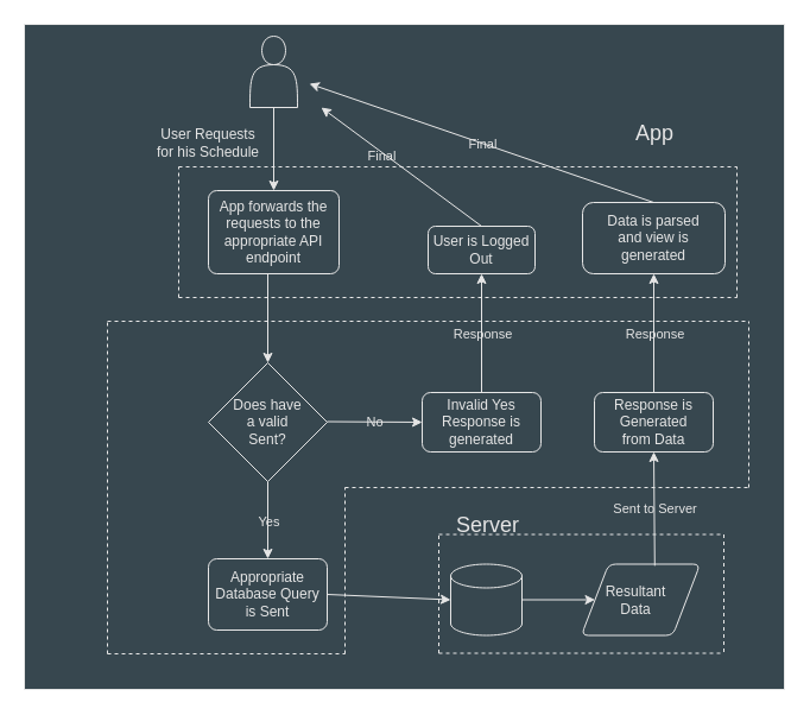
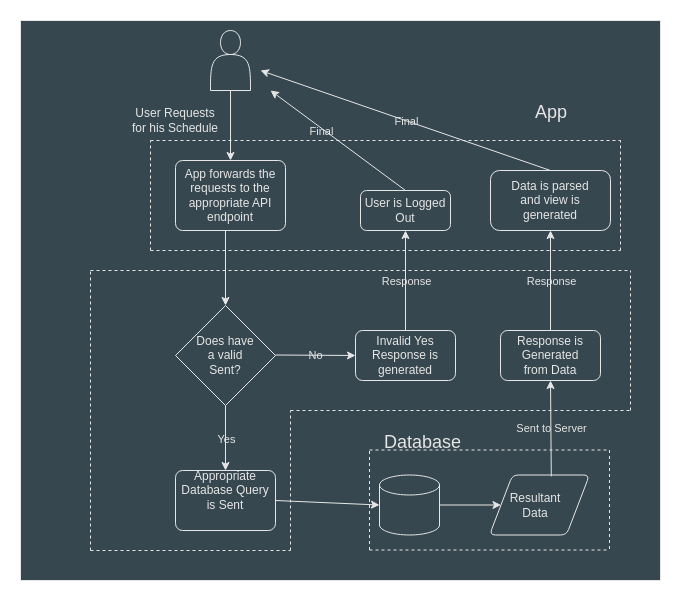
  <mxCell id="0" />
  <mxCell id="1" parent="0" />
  <mxCell id="2" value="" style="rounded=0;whiteSpace=wrap;html=1;strokeWidth=1;fontSize=18;fontColor=#E6E6E6;fillColor=#37474f;strokeColor=#E6E6E6;" vertex="1" parent="1"><mxGeometry x="20" y="20" width="640" height="560" as="geometry" /></mxCell>
  <mxCell id="3" value="" style="shape=actor;whiteSpace=wrap;html=1;fillColor=none;strokeColor=#E6E6E6;fontColor=#E6E6E6;" vertex="1" parent="1"><mxGeometry x="210" y="30" width="40" height="60" as="geometry" /></mxCell>
  <mxCell id="4" value="" style="endArrow=classic;html=1;rounded=0;exitX=0.5;exitY=1;exitDx=0;exitDy=0;fontColor=#E6E6E6;strokeColor=#E6E6E6;" edge="1" parent="1" source="3"><mxGeometry width="50" height="50" relative="1" as="geometry"><mxPoint x="450" y="260" as="sourcePoint" /><mxPoint x="230" y="160" as="targetPoint" /></mxGeometry></mxCell>
  <mxCell id="5" value="User Requests for his Schedule" style="text;html=1;strokeColor=none;fillColor=none;align=center;verticalAlign=middle;whiteSpace=wrap;rounded=0;fontColor=#E6E6E6;" vertex="1" parent="1"><mxGeometry x="130" y="90" width="90" height="60" as="geometry" /></mxCell>
  <mxCell id="6" value="" style="strokeWidth=1;html=1;shape=mxgraph.flowchart.decision;whiteSpace=wrap;fillColor=none;fontColor=#E6E6E6;strokeColor=#E6E6E6;" vertex="1" parent="1"><mxGeometry x="175" y="305" width="100" height="100" as="geometry" /></mxCell>
  <mxCell id="7" value="Does have a valid Sent?" style="text;html=1;strokeColor=none;fillColor=none;align=center;verticalAlign=middle;whiteSpace=wrap;rounded=0;fontColor=#E6E6E6;" vertex="1" parent="1"><mxGeometry x="195" y="340" width="60" height="30" as="geometry" /></mxCell>
  <mxCell id="8" value="" style="endArrow=classic;html=1;rounded=0;entryX=0;entryY=0.5;entryDx=0;entryDy=0;fontColor=#E6E6E6;strokeColor=#E6E6E6;" edge="1" parent="1" target="10"><mxGeometry relative="1" as="geometry"><mxPoint x="275" y="354.5" as="sourcePoint" /><mxPoint x="375" y="354.5" as="targetPoint" /></mxGeometry></mxCell>
  <mxCell id="9" value="No" style="edgeLabel;resizable=0;html=1;align=center;verticalAlign=middle;strokeWidth=1;labelBackgroundColor=none;fontColor=#E6E6E6;" connectable="0" vertex="1" parent="8"><mxGeometry relative="1" as="geometry" /></mxCell>
  <mxCell id="10" value="" style="rounded=1;whiteSpace=wrap;html=1;absoluteArcSize=1;arcSize=14;strokeWidth=1;fillColor=none;fontColor=#E6E6E6;strokeColor=#E6E6E6;" vertex="1" parent="1"><mxGeometry x="355" y="330" width="100" height="50" as="geometry" /></mxCell>
  <mxCell id="11" value="" style="rounded=1;whiteSpace=wrap;html=1;absoluteArcSize=1;arcSize=14;strokeWidth=1;fillColor=none;fontColor=#E6E6E6;strokeColor=#E6E6E6;" vertex="1" parent="1"><mxGeometry x="175" y="160" width="110" height="70" as="geometry" /></mxCell>
  <mxCell id="12" value="App forwards the requests to the appropriate API endpoint" style="text;html=1;strokeColor=none;fillColor=none;align=center;verticalAlign=middle;whiteSpace=wrap;rounded=0;strokeWidth=1;fontColor=#E6E6E6;" vertex="1" parent="1"><mxGeometry x="170" y="180" width="120" height="30" as="geometry" /></mxCell>
  <mxCell id="13" value="" style="endArrow=classic;html=1;rounded=0;fontColor=#E6E6E6;strokeColor=#E6E6E6;" edge="1" parent="1" target="6"><mxGeometry width="50" height="50" relative="1" as="geometry"><mxPoint x="225" y="230" as="sourcePoint" /><mxPoint x="275" y="180" as="targetPoint" /></mxGeometry></mxCell>
  <mxCell id="14" value="Invalid Yes Response is generated" style="text;html=1;strokeColor=none;fillColor=none;align=center;verticalAlign=middle;whiteSpace=wrap;rounded=0;strokeWidth=1;fontColor=#E6E6E6;" vertex="1" parent="1"><mxGeometry x="360" y="340" width="90" height="30" as="geometry" /></mxCell>
  <mxCell id="15" value="" style="endArrow=classic;html=1;rounded=0;exitX=0.5;exitY=0;exitDx=0;exitDy=0;entryX=0.5;entryY=1;entryDx=0;entryDy=0;fontColor=#E6E6E6;strokeColor=#E6E6E6;" edge="1" parent="1" source="10" target="32"><mxGeometry relative="1" as="geometry"><mxPoint x="400" y="330" as="sourcePoint" /><mxPoint x="405" y="265" as="targetPoint" /></mxGeometry></mxCell>
  <mxCell id="16" value="Response" style="edgeLabel;resizable=0;html=1;align=center;verticalAlign=middle;strokeWidth=1;labelBackgroundColor=none;fontColor=#E6E6E6;" connectable="0" vertex="1" parent="15"><mxGeometry relative="1" as="geometry" /></mxCell>
  <mxCell id="17" value="" style="endArrow=classic;html=1;rounded=0;exitX=0.5;exitY=1;exitDx=0;exitDy=0;exitPerimeter=0;entryX=0.5;entryY=0;entryDx=0;entryDy=0;fontColor=#E6E6E6;strokeColor=#E6E6E6;" edge="1" parent="1" source="6" target="19"><mxGeometry relative="1" as="geometry"><mxPoint x="230" y="405" as="sourcePoint" /><mxPoint x="225" y="480" as="targetPoint" /></mxGeometry></mxCell>
  <mxCell id="18" value="Yes" style="edgeLabel;resizable=0;html=1;align=center;verticalAlign=middle;strokeWidth=1;labelBackgroundColor=none;fontColor=#E6E6E6;labelBorderColor=none;" connectable="0" vertex="1" parent="17"><mxGeometry relative="1" as="geometry" /></mxCell>
  <mxCell id="19" value="" style="rounded=1;whiteSpace=wrap;html=1;absoluteArcSize=1;arcSize=14;strokeWidth=1;fillColor=none;fontColor=#E6E6E6;strokeColor=#E6E6E6;" vertex="1" parent="1"><mxGeometry x="175" y="470" width="100" height="60" as="geometry" /></mxCell>
- <mxCell id="20" value="Appropriate Database Query is Sent" style="text;html=1;strokeColor=none;fillColor=none;align=center;verticalAlign=middle;whiteSpace=wrap;rounded=0;strokeWidth=1;fontColor=#E6E6E6;" vertex="1" parent="1"><mxGeometry x="180" y="485" width="90" height="30" as="geometry" /></mxCell>
+ <mxCell id="20" value="Appropriate Database Query is Sent" style="text;html=1;strokeColor=none;fillColor=none;align=center;verticalAlign=middle;whiteSpace=wrap;rounded=0;strokeWidth=1;fontColor=#E6E6E6;" vertex="1" parent="1"><mxGeometry x="180" y="475" width="90" height="30" as="geometry" /></mxCell>
  <mxCell id="21" value="" style="endArrow=classic;html=1;rounded=0;exitX=1;exitY=0.5;exitDx=0;exitDy=0;entryX=0;entryY=0.5;entryDx=0;entryDy=0;entryPerimeter=0;fontColor=#E6E6E6;strokeColor=#E6E6E6;" edge="1" parent="1" source="19" target="22"><mxGeometry width="50" height="50" relative="1" as="geometry"><mxPoint x="275" y="500" as="sourcePoint" /><mxPoint x="430" y="500" as="targetPoint" /></mxGeometry></mxCell>
  <mxCell id="22" value="" style="strokeWidth=1;html=1;shape=mxgraph.flowchart.database;whiteSpace=wrap;fillColor=none;fontColor=#E6E6E6;strokeColor=#E6E6E6;" vertex="1" parent="1"><mxGeometry x="379" y="474.5" width="60" height="60" as="geometry" /></mxCell>
  <mxCell id="23" value="" style="endArrow=classic;html=1;rounded=0;exitX=1;exitY=0.5;exitDx=0;exitDy=0;exitPerimeter=0;entryX=0;entryY=0.5;entryDx=0;entryDy=0;fontColor=#E6E6E6;strokeColor=#E6E6E6;" edge="1" parent="1" source="22" target="24"><mxGeometry width="50" height="50" relative="1" as="geometry"><mxPoint x="499" y="519.5" as="sourcePoint" /><mxPoint x="511" y="489.5" as="targetPoint" /></mxGeometry></mxCell>
  <mxCell id="24" value="" style="shape=parallelogram;html=1;strokeWidth=1;perimeter=parallelogramPerimeter;whiteSpace=wrap;rounded=1;arcSize=12;size=0.23;fillColor=none;fontColor=#E6E6E6;strokeColor=#E6E6E6;" vertex="1" parent="1"><mxGeometry x="489" y="474.5" width="100" height="60" as="geometry" /></mxCell>
  <mxCell id="25" value="Resultant&lt;br&gt;Data" style="text;html=1;strokeColor=none;fillColor=none;align=center;verticalAlign=middle;whiteSpace=wrap;rounded=0;strokeWidth=1;fontColor=#E6E6E6;" vertex="1" parent="1"><mxGeometry x="505" y="489.5" width="60" height="30" as="geometry" /></mxCell>
  <mxCell id="26" value="" style="endArrow=classic;html=1;rounded=0;exitX=0.618;exitY=0.023;exitDx=0;exitDy=0;exitPerimeter=0;entryX=0.5;entryY=1;entryDx=0;entryDy=0;fontColor=#E6E6E6;strokeColor=#E6E6E6;" edge="1" parent="1" source="24" target="28"><mxGeometry relative="1" as="geometry"><mxPoint x="480" y="460" as="sourcePoint" /><mxPoint x="560" y="390" as="targetPoint" /></mxGeometry></mxCell>
  <mxCell id="27" value="Sent to Server" style="edgeLabel;resizable=0;html=1;align=center;verticalAlign=middle;strokeWidth=1;labelBackgroundColor=none;fontColor=#E6E6E6;" connectable="0" vertex="1" parent="26"><mxGeometry relative="1" as="geometry" /></mxCell>
  <mxCell id="28" value="" style="rounded=1;whiteSpace=wrap;html=1;absoluteArcSize=1;arcSize=14;strokeWidth=1;fillColor=none;fontColor=#E6E6E6;strokeColor=#E6E6E6;" vertex="1" parent="1"><mxGeometry x="500" y="330" width="100" height="50" as="geometry" /></mxCell>
  <mxCell id="29" value="Response is Generated from Data" style="text;html=1;strokeColor=none;fillColor=none;align=center;verticalAlign=middle;whiteSpace=wrap;rounded=0;strokeWidth=1;fontColor=#E6E6E6;" vertex="1" parent="1"><mxGeometry x="510" y="340" width="80" height="30" as="geometry" /></mxCell>
  <mxCell id="30" value="" style="endArrow=classic;html=1;rounded=0;exitX=0.5;exitY=0;exitDx=0;exitDy=0;fontColor=#E6E6E6;strokeColor=#E6E6E6;" edge="1" parent="1" source="28" target="34"><mxGeometry relative="1" as="geometry"><mxPoint x="550" y="320" as="sourcePoint" /><mxPoint x="550" y="230" as="targetPoint" /></mxGeometry></mxCell>
  <mxCell id="31" value="Response" style="edgeLabel;resizable=0;html=1;align=center;verticalAlign=middle;strokeWidth=1;labelBackgroundColor=none;fontColor=#E6E6E6;" connectable="0" vertex="1" parent="30"><mxGeometry relative="1" as="geometry" /></mxCell>
  <mxCell id="32" value="" style="rounded=1;whiteSpace=wrap;html=1;strokeWidth=1;fillColor=none;fontColor=#E6E6E6;strokeColor=#E6E6E6;" vertex="1" parent="1"><mxGeometry x="360" y="190" width="90" height="40" as="geometry" /></mxCell>
  <mxCell id="33" value="User is Logged Out" style="text;html=1;strokeColor=none;fillColor=none;align=center;verticalAlign=middle;whiteSpace=wrap;rounded=0;strokeWidth=1;fontColor=#E6E6E6;" vertex="1" parent="1"><mxGeometry x="360" y="195" width="90" height="30" as="geometry" /></mxCell>
  <mxCell id="34" value="" style="rounded=1;whiteSpace=wrap;html=1;strokeWidth=1;fillColor=none;fontColor=#E6E6E6;strokeColor=#E6E6E6;" vertex="1" parent="1"><mxGeometry x="490" y="170" width="120" height="60" as="geometry" /></mxCell>
  <mxCell id="35" value="Data is parsed and view is generated" style="text;html=1;strokeColor=none;fillColor=none;align=center;verticalAlign=middle;whiteSpace=wrap;rounded=0;strokeWidth=1;fontColor=#E6E6E6;" vertex="1" parent="1"><mxGeometry x="500" y="185" width="100" height="30" as="geometry" /></mxCell>
  <mxCell id="36" value="" style="endArrow=classic;html=1;rounded=0;exitX=0.5;exitY=0;exitDx=0;exitDy=0;fontColor=#E6E6E6;strokeColor=#E6E6E6;" edge="1" parent="1" source="32"><mxGeometry relative="1" as="geometry"><mxPoint x="270" y="150" as="sourcePoint" /><mxPoint x="270" y="90" as="targetPoint" /></mxGeometry></mxCell>
  <mxCell id="37" value="Final" style="edgeLabel;resizable=0;html=1;align=center;verticalAlign=middle;strokeWidth=1;labelBackgroundColor=none;fontColor=#E6E6E6;" connectable="0" vertex="1" parent="36"><mxGeometry relative="1" as="geometry"><mxPoint x="-17" y="-10" as="offset" /></mxGeometry></mxCell>
  <mxCell id="38" value="" style="endArrow=classic;html=1;rounded=0;exitX=0.5;exitY=0;exitDx=0;exitDy=0;fontColor=#E6E6E6;strokeColor=#E6E6E6;" edge="1" parent="1" source="34"><mxGeometry relative="1" as="geometry"><mxPoint x="415" y="200" as="sourcePoint" /><mxPoint x="260" y="70" as="targetPoint" /></mxGeometry></mxCell>
  <mxCell id="39" value="Final" style="edgeLabel;resizable=0;html=1;align=center;verticalAlign=middle;strokeWidth=1;labelBackgroundColor=none;fontColor=#E6E6E6;" connectable="0" vertex="1" parent="38"><mxGeometry relative="1" as="geometry" /></mxCell>
  <mxCell id="40" value="" style="endArrow=none;dashed=1;html=1;rounded=0;fontColor=#E6E6E6;strokeColor=#E6E6E6;" edge="1" parent="1"><mxGeometry width="50" height="50" relative="1" as="geometry"><mxPoint x="90" y="270" as="sourcePoint" /><mxPoint x="630" y="270" as="targetPoint" /></mxGeometry></mxCell>
  <mxCell id="41" value="" style="endArrow=none;dashed=1;html=1;rounded=0;fontColor=#E6E6E6;strokeColor=#E6E6E6;" edge="1" parent="1"><mxGeometry width="50" height="50" relative="1" as="geometry"><mxPoint x="90" y="550" as="sourcePoint" /><mxPoint x="90" y="270" as="targetPoint" /></mxGeometry></mxCell>
  <mxCell id="42" value="" style="endArrow=none;dashed=1;html=1;rounded=0;fontColor=#E6E6E6;strokeColor=#E6E6E6;" edge="1" parent="1"><mxGeometry width="50" height="50" relative="1" as="geometry"><mxPoint x="630" y="410" as="sourcePoint" /><mxPoint x="630" y="270" as="targetPoint" /></mxGeometry></mxCell>
  <mxCell id="43" value="" style="endArrow=none;dashed=1;html=1;rounded=0;fontColor=#E6E6E6;strokeColor=#E6E6E6;" edge="1" parent="1"><mxGeometry width="50" height="50" relative="1" as="geometry"><mxPoint x="290" y="410" as="sourcePoint" /><mxPoint x="630" y="410" as="targetPoint" /></mxGeometry></mxCell>
  <mxCell id="44" value="" style="endArrow=none;dashed=1;html=1;rounded=0;fontColor=#E6E6E6;strokeColor=#E6E6E6;" edge="1" parent="1"><mxGeometry width="50" height="50" relative="1" as="geometry"><mxPoint x="290" y="550" as="sourcePoint" /><mxPoint x="290" y="410" as="targetPoint" /></mxGeometry></mxCell>
  <mxCell id="45" value="" style="endArrow=none;dashed=1;html=1;rounded=0;fontColor=#E6E6E6;strokeColor=#E6E6E6;" edge="1" parent="1"><mxGeometry width="50" height="50" relative="1" as="geometry"><mxPoint x="90" y="550" as="sourcePoint" /><mxPoint x="290" y="550" as="targetPoint" /></mxGeometry></mxCell>
  <mxCell id="46" value="" style="endArrow=none;dashed=1;html=1;rounded=0;fontColor=#E6E6E6;strokeColor=#E6E6E6;" edge="1" parent="1"><mxGeometry width="50" height="50" relative="1" as="geometry"><mxPoint x="369" y="549.5" as="sourcePoint" /><mxPoint x="369" y="449.5" as="targetPoint" /></mxGeometry></mxCell>
  <mxCell id="47" value="" style="endArrow=none;dashed=1;html=1;rounded=0;fontColor=#E6E6E6;strokeColor=#E6E6E6;" edge="1" parent="1"><mxGeometry width="50" height="50" relative="1" as="geometry"><mxPoint x="369" y="449.5" as="sourcePoint" /><mxPoint x="609" y="449.5" as="targetPoint" /></mxGeometry></mxCell>
  <mxCell id="48" value="" style="endArrow=none;dashed=1;html=1;rounded=0;fontColor=#E6E6E6;strokeColor=#E6E6E6;" edge="1" parent="1"><mxGeometry width="50" height="50" relative="1" as="geometry"><mxPoint x="609" y="449.5" as="sourcePoint" /><mxPoint x="609" y="549.5" as="targetPoint" /></mxGeometry></mxCell>
  <mxCell id="49" value="" style="endArrow=none;dashed=1;html=1;rounded=0;fontColor=#E6E6E6;strokeColor=#E6E6E6;" edge="1" parent="1"><mxGeometry width="50" height="50" relative="1" as="geometry"><mxPoint x="369" y="549.5" as="sourcePoint" /><mxPoint x="609" y="549.5" as="targetPoint" /></mxGeometry></mxCell>
- <mxCell id="50" value="&lt;h1&gt;&lt;font style=&quot;font-size: 18px; font-weight: normal;&quot;&gt;Server&lt;/font&gt;&lt;/h1&gt;" style="text;html=1;strokeColor=none;fillColor=none;spacing=5;spacingTop=-20;whiteSpace=wrap;overflow=hidden;rounded=0;strokeWidth=1;fontColor=#E6E6E6;" vertex="1" parent="1"><mxGeometry x="379" y="420" width="90" height="45" as="geometry" /></mxCell>
+ <mxCell id="50" value="&lt;h1&gt;&lt;font style=&quot;font-size: 18px; font-weight: normal;&quot;&gt;Database&lt;/font&gt;&lt;/h1&gt;" style="text;html=1;strokeColor=none;fillColor=none;spacing=5;spacingTop=-20;whiteSpace=wrap;overflow=hidden;rounded=0;strokeWidth=1;fontColor=#E6E6E6;" vertex="1" parent="1"><mxGeometry x="379" y="420" width="90" height="45" as="geometry" /></mxCell>
  <mxCell id="51" value="" style="endArrow=none;dashed=1;html=1;rounded=0;fontSize=18;fontColor=#E6E6E6;strokeColor=#E6E6E6;" edge="1" parent="1"><mxGeometry width="50" height="50" relative="1" as="geometry"><mxPoint x="150" y="140" as="sourcePoint" /><mxPoint x="620" y="140" as="targetPoint" /></mxGeometry></mxCell>
  <mxCell id="52" value="" style="endArrow=none;dashed=1;html=1;rounded=0;fontSize=18;fontColor=#E6E6E6;strokeColor=#E6E6E6;" edge="1" parent="1"><mxGeometry width="50" height="50" relative="1" as="geometry"><mxPoint x="150" y="250" as="sourcePoint" /><mxPoint x="150" y="140" as="targetPoint" /></mxGeometry></mxCell>
  <mxCell id="53" value="" style="endArrow=none;dashed=1;html=1;rounded=0;fontSize=18;fontColor=#E6E6E6;strokeColor=#E6E6E6;" edge="1" parent="1"><mxGeometry width="50" height="50" relative="1" as="geometry"><mxPoint x="620" y="250" as="sourcePoint" /><mxPoint x="620" y="140" as="targetPoint" /></mxGeometry></mxCell>
  <mxCell id="54" value="" style="endArrow=none;dashed=1;html=1;rounded=0;fontSize=18;fontColor=#E6E6E6;strokeColor=#E6E6E6;" edge="1" parent="1"><mxGeometry width="50" height="50" relative="1" as="geometry"><mxPoint x="150" y="250" as="sourcePoint" /><mxPoint x="620" y="250" as="targetPoint" /></mxGeometry></mxCell>
  <mxCell id="55" value="&lt;h1&gt;&lt;font style=&quot;font-size: 18px; font-weight: normal;&quot;&gt;App&lt;/font&gt;&lt;/h1&gt;" style="text;html=1;strokeColor=none;fillColor=none;spacing=5;spacingTop=-20;whiteSpace=wrap;overflow=hidden;rounded=0;strokeWidth=1;fontColor=#E6E6E6;" vertex="1" parent="1"><mxGeometry x="530" y="90" width="120" height="45" as="geometry" /></mxCell>
